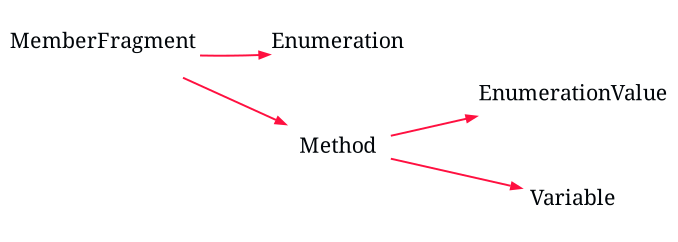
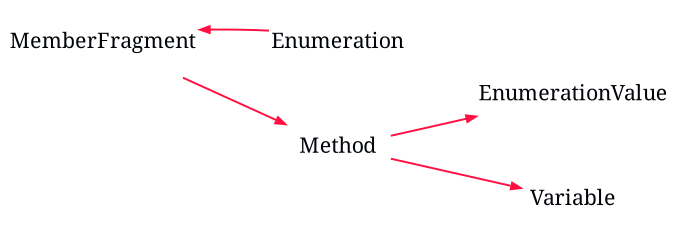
  digraph {
    fontname="Noto Serif"
    rankdir=LR
    node [fontcolor="#010509FF" fontname="Noto Serif" fontsize=11 margin=0.01 shape=none]
    edge [arrowsize=0.5 color="#FF1040FF" fontname="Noto Serif"]
    n1 [label=MemberFragment]
    n2 [label=Enumeration]
    n3 [label=Method]
    n4 [label=EnumerationValue]
    n5 [label=Variable]
-   n1 -> n2
+   n2 -> n1
    n1 -> n3
    n3 -> n4
    n3 -> n5
  }
